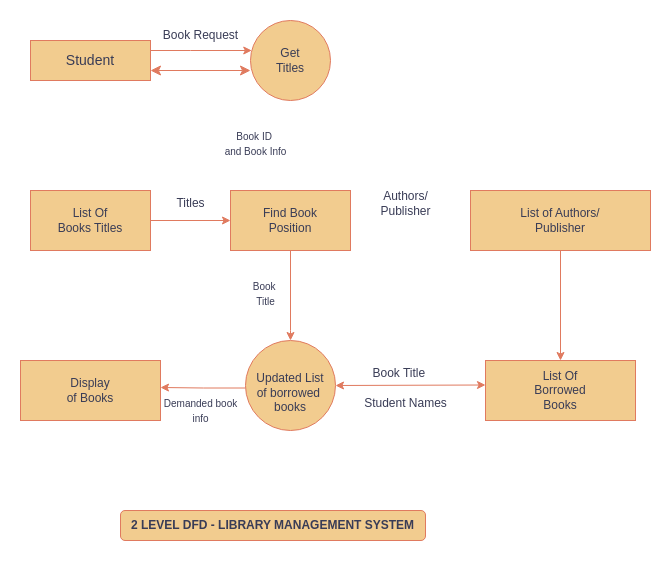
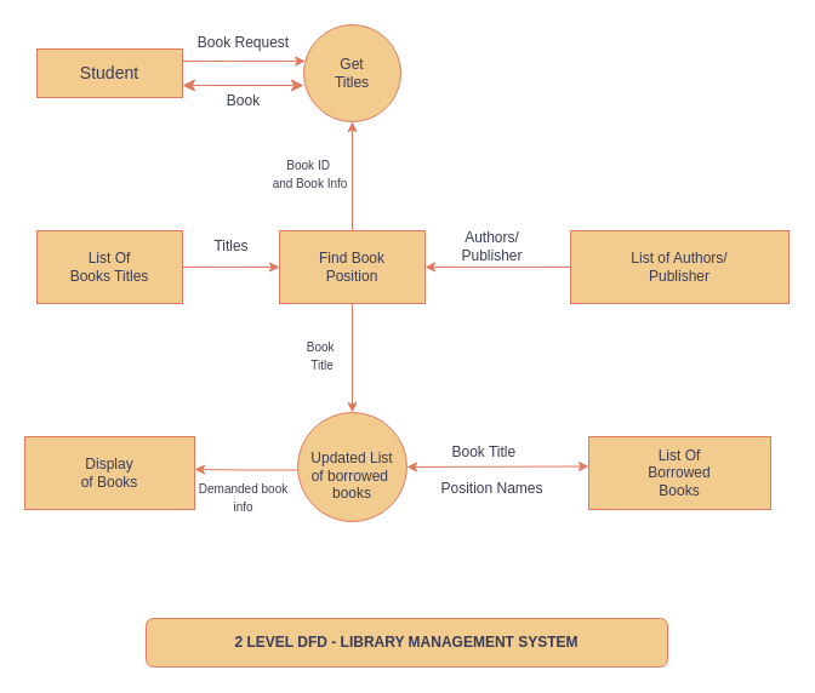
  <mxCell id="0" />
  <mxCell id="1" parent="0" />
  <mxCell id="2" value="" style="edgeStyle=orthogonalEdgeStyle;rounded=0;orthogonalLoop=1;jettySize=auto;html=1;labelBackgroundColor=none;strokeColor=#E07A5F;fontColor=default;" parent="1" source="3" target="4" edge="1"><mxGeometry relative="1" as="geometry"><Array as="points"><mxPoint x="190" y="50" /><mxPoint x="190" y="50" /></Array></mxGeometry></mxCell>
  <mxCell id="3" value="&lt;font style=&quot;font-size: 14px;&quot;&gt;Student&lt;/font&gt;" style="rounded=0;whiteSpace=wrap;html=1;labelBackgroundColor=none;fillColor=#F2CC8F;strokeColor=#E07A5F;fontColor=#393C56;" parent="1" vertex="1"><mxGeometry x="30" y="40" width="120" height="40" as="geometry" /></mxCell>
  <mxCell id="4" value="Get&lt;br&gt;Titles" style="ellipse;whiteSpace=wrap;html=1;rounded=0;labelBackgroundColor=none;fillColor=#F2CC8F;strokeColor=#E07A5F;fontColor=#393C56;" parent="1" vertex="1"><mxGeometry x="250" y="20" width="80" height="80" as="geometry" /></mxCell>
+ <mxCell id="5" value="" style="edgeStyle=orthogonalEdgeStyle;rounded=0;orthogonalLoop=1;jettySize=auto;html=1;labelBackgroundColor=none;strokeColor=#E07A5F;fontColor=default;" parent="1" source="7" target="4" edge="1"><mxGeometry relative="1" as="geometry" /></mxCell>
  <mxCell id="6" value="" style="edgeStyle=orthogonalEdgeStyle;rounded=0;orthogonalLoop=1;jettySize=auto;html=1;labelBackgroundColor=none;strokeColor=#E07A5F;fontColor=default;" parent="1" source="7" edge="1"><mxGeometry relative="1" as="geometry"><mxPoint x="290" y="340" as="targetPoint" /><Array as="points"><mxPoint x="290" y="330" /><mxPoint x="290" y="330" /></Array></mxGeometry></mxCell>
  <mxCell id="7" value="Find Book&lt;br&gt;Position" style="whiteSpace=wrap;html=1;rounded=0;labelBackgroundColor=none;fillColor=#F2CC8F;strokeColor=#E07A5F;fontColor=#393C56;" parent="1" vertex="1"><mxGeometry x="230" y="190" width="120" height="60" as="geometry" /></mxCell>
  <mxCell id="8" value="&lt;br&gt;Updated List&lt;br&gt;of borrowed&amp;nbsp;&lt;br&gt;books" style="ellipse;whiteSpace=wrap;html=1;rounded=0;labelBackgroundColor=none;fillColor=#F2CC8F;strokeColor=#E07A5F;fontColor=#393C56;" parent="1" vertex="1"><mxGeometry x="245" y="340" width="90" height="90" as="geometry" /></mxCell>
  <mxCell id="9" value="Book Request" style="text;html=1;align=center;verticalAlign=middle;resizable=0;points=[];autosize=1;strokeColor=none;fillColor=none;labelBackgroundColor=none;fontColor=#393C56;" parent="1" vertex="1"><mxGeometry x="150" y="20" width="100" height="30" as="geometry" /></mxCell>
  <mxCell id="10" value="" style="edgeStyle=none;orthogonalLoop=1;jettySize=auto;html=1;endArrow=classic;startArrow=classic;endSize=8;startSize=8;rounded=0;labelBackgroundColor=none;strokeColor=#E07A5F;fontColor=default;" parent="1" edge="1"><mxGeometry width="100" relative="1" as="geometry"><mxPoint x="150" y="70" as="sourcePoint" /><mxPoint x="250" y="70" as="targetPoint" /><Array as="points" /></mxGeometry></mxCell>
+ <mxCell id="11" value="Book" style="text;html=1;align=center;verticalAlign=middle;resizable=0;points=[];autosize=1;strokeColor=none;fillColor=none;labelBackgroundColor=none;fontColor=#393C56;" parent="1" vertex="1"><mxGeometry x="175" y="68" width="50" height="30" as="geometry" /></mxCell>
  <mxCell id="12" value="&lt;font style=&quot;font-size: 10px;&quot;&gt;Book ID&amp;nbsp;&lt;br&gt;and Book Info&lt;/font&gt;" style="text;html=1;align=center;verticalAlign=middle;resizable=0;points=[];autosize=1;strokeColor=none;fillColor=none;labelBackgroundColor=none;fontColor=#393C56;" parent="1" vertex="1"><mxGeometry x="210" y="123" width="90" height="40" as="geometry" /></mxCell>
  <mxCell id="13" value="&lt;font style=&quot;font-size: 10px;&quot;&gt;Book&amp;nbsp;&lt;br&gt;Title&lt;/font&gt;" style="text;html=1;align=center;verticalAlign=middle;resizable=0;points=[];autosize=1;strokeColor=none;fillColor=none;labelBackgroundColor=none;fontColor=#393C56;" parent="1" vertex="1"><mxGeometry x="240" y="273" width="50" height="40" as="geometry" /></mxCell>
- <mxCell id="14" value="" style="edgeStyle=orthogonalEdgeStyle;rounded=0;orthogonalLoop=1;jettySize=auto;html=1;labelBackgroundColor=none;strokeColor=#E07A5F;fontColor=default;" parent="1" source="15" target="20" edge="1"><mxGeometry relative="1" as="geometry" /></mxCell>
+ <mxCell id="14" value="" style="edgeStyle=orthogonalEdgeStyle;rounded=0;orthogonalLoop=1;jettySize=auto;html=1;labelBackgroundColor=none;strokeColor=#E07A5F;fontColor=default;" parent="1" source="15" target="7" edge="1"><mxGeometry relative="1" as="geometry" /></mxCell>
  <mxCell id="15" value="List of Authors/&lt;br&gt;Publisher" style="whiteSpace=wrap;html=1;rounded=0;labelBackgroundColor=none;fillColor=#F2CC8F;strokeColor=#E07A5F;fontColor=#393C56;" parent="1" vertex="1"><mxGeometry x="470" y="190" width="180" height="60" as="geometry" /></mxCell>
  <mxCell id="16" value="Authors/&lt;br&gt;Publisher" style="text;html=1;align=center;verticalAlign=middle;resizable=0;points=[];autosize=1;strokeColor=none;fillColor=none;labelBackgroundColor=none;fontColor=#393C56;" parent="1" vertex="1"><mxGeometry x="370" y="183" width="70" height="40" as="geometry" /></mxCell>
  <mxCell id="17" value="" style="edgeStyle=orthogonalEdgeStyle;rounded=0;orthogonalLoop=1;jettySize=auto;html=1;labelBackgroundColor=none;strokeColor=#E07A5F;fontColor=default;" parent="1" source="18" target="7" edge="1"><mxGeometry relative="1" as="geometry" /></mxCell>
  <mxCell id="18" value="List Of&lt;br&gt;Books Titles" style="whiteSpace=wrap;html=1;rounded=0;labelBackgroundColor=none;fillColor=#F2CC8F;strokeColor=#E07A5F;fontColor=#393C56;" parent="1" vertex="1"><mxGeometry x="30" y="190" width="120" height="60" as="geometry" /></mxCell>
  <mxCell id="19" value="Titles" style="text;html=1;align=center;verticalAlign=middle;resizable=0;points=[];autosize=1;strokeColor=none;fillColor=none;labelBackgroundColor=none;fontColor=#393C56;" parent="1" vertex="1"><mxGeometry x="165" y="188" width="50" height="30" as="geometry" /></mxCell>
  <mxCell id="20" value="List Of&lt;br&gt;Borrowed&lt;br&gt;Books" style="rounded=0;whiteSpace=wrap;html=1;labelBackgroundColor=none;fillColor=#F2CC8F;strokeColor=#E07A5F;fontColor=#393C56;" parent="1" vertex="1"><mxGeometry x="485" y="360" width="150" height="60" as="geometry" /></mxCell>
  <mxCell id="21" value="" style="endArrow=classic;startArrow=classic;html=1;rounded=0;entryX=0;entryY=0.25;entryDx=0;entryDy=0;labelBackgroundColor=none;strokeColor=#E07A5F;fontColor=default;" parent="1" edge="1"><mxGeometry width="50" height="50" relative="1" as="geometry"><mxPoint x="335" y="385" as="sourcePoint" /><mxPoint x="485" y="384.5" as="targetPoint" /></mxGeometry></mxCell>
  <mxCell id="22" value="Book Title&amp;nbsp;" style="text;html=1;align=center;verticalAlign=middle;resizable=0;points=[];autosize=1;strokeColor=none;fillColor=none;labelBackgroundColor=none;fontColor=#393C56;" parent="1" vertex="1"><mxGeometry x="360" y="358" width="80" height="30" as="geometry" /></mxCell>
- <mxCell id="23" value="Student Names" style="text;html=1;align=center;verticalAlign=middle;resizable=0;points=[];autosize=1;strokeColor=none;fillColor=none;labelBackgroundColor=none;fontColor=#393C56;" parent="1" vertex="1"><mxGeometry x="350" y="388" width="110" height="30" as="geometry" /></mxCell>
+ <mxCell id="23" value="Position Names" style="text;html=1;align=center;verticalAlign=middle;resizable=0;points=[];autosize=1;strokeColor=none;fillColor=none;labelBackgroundColor=none;fontColor=#393C56;" parent="1" vertex="1"><mxGeometry x="350" y="388" width="110" height="30" as="geometry" /></mxCell>
  <mxCell id="24" value="Display&lt;br&gt;of Books" style="rounded=0;whiteSpace=wrap;html=1;labelBackgroundColor=none;fillColor=#F2CC8F;strokeColor=#E07A5F;fontColor=#393C56;" parent="1" vertex="1"><mxGeometry x="20" y="360" width="140" height="60" as="geometry" /></mxCell>
  <mxCell id="25" value="" style="edgeStyle=orthogonalEdgeStyle;rounded=0;orthogonalLoop=1;jettySize=auto;html=1;labelBackgroundColor=none;strokeColor=#E07A5F;fontColor=default;" parent="1" edge="1"><mxGeometry relative="1" as="geometry"><mxPoint x="245" y="387.5" as="sourcePoint" /><mxPoint x="160" y="387" as="targetPoint" /><Array as="points"><mxPoint x="203" y="387" /></Array></mxGeometry></mxCell>
  <mxCell id="26" value="&lt;font style=&quot;font-size: 10px;&quot;&gt;Demanded book&lt;br&gt;info&lt;/font&gt;" style="text;html=1;align=center;verticalAlign=middle;resizable=0;points=[];autosize=1;strokeColor=none;fillColor=none;labelBackgroundColor=none;fontColor=#393C56;" parent="1" vertex="1"><mxGeometry x="150" y="390" width="100" height="40" as="geometry" /></mxCell>
- <mxCell id="27" value="&lt;b&gt;2 LEVEL DFD - LIBRARY MANAGEMENT SYSTEM&lt;/b&gt;" style="rounded=1;whiteSpace=wrap;html=1;labelBackgroundColor=none;fillColor=#F2CC8F;strokeColor=#E07A5F;fontColor=#393C56;" parent="1" vertex="1"><mxGeometry x="120" y="510" width="305" height="30" as="geometry" /></mxCell>
+ <mxCell id="27" value="&lt;b&gt;2 LEVEL DFD - LIBRARY MANAGEMENT SYSTEM&lt;/b&gt;" style="rounded=1;whiteSpace=wrap;html=1;labelBackgroundColor=none;fillColor=#F2CC8F;strokeColor=#E07A5F;fontColor=#393C56;" parent="1" vertex="1"><mxGeometry x="120" y="510" width="430" height="40" as="geometry" /></mxCell>
